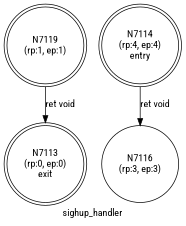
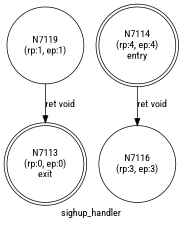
  digraph {
    fontname="Roboto Condensed"
    label=sighup_handler
    node [fontname="Roboto Condensed" shape=doublecircle]
    edge [fontname="Roboto Condensed"]
    n1 [label="N7113\n(rp:0, ep:0)\nexit"]
    n2 [label="N7114\n(rp:4, ep:4)\nentry"]
    n3 [label="N7116\n(rp:3, ep:3)" shape=circle]
-   n4 [label="N7119\n(rp:1, ep:1)"]
+   n4 [label="N7119\n(rp:1, ep:1)" shape=circle]
    n2 -> n3 [label="ret void"]
    n4 -> n1 [label="ret void"]
  }
